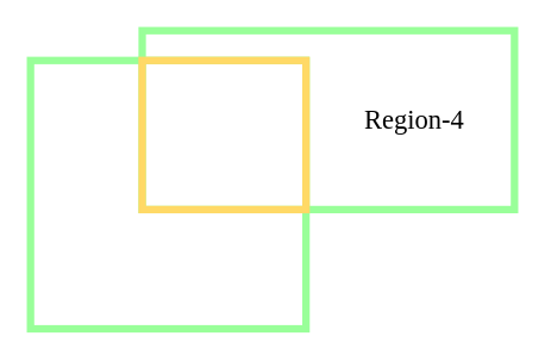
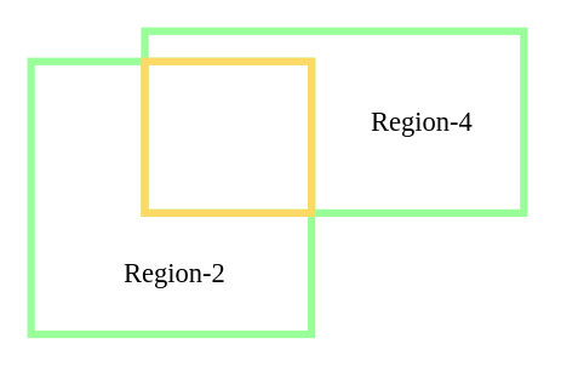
  <mxCell id="0" />
  <mxCell id="1" parent="0" />
  <mxCell id="2" value="" style="rounded=0;whiteSpace=wrap;html=1;fillColor=none;strokeColor=#99FF99;strokeWidth=5;" vertex="1" parent="1"><mxGeometry x="20" y="40" width="185" height="180" as="geometry" /></mxCell>
  <mxCell id="3" value="" style="rounded=0;whiteSpace=wrap;html=1;fillColor=none;strokeColor=#99FF99;strokeWidth=5;" vertex="1" parent="1"><mxGeometry x="95" y="20" width="250" height="120" as="geometry" /></mxCell>
  <mxCell id="4" value="Region-4" style="text;html=1;strokeColor=none;fillColor=none;align=center;verticalAlign=middle;whiteSpace=wrap;rounded=0;fontSize=18;fontFamily=Comic Sans MS;" vertex="1" parent="1"><mxGeometry x="208" y="70" width="140" height="20" as="geometry" /></mxCell>
+ <mxCell id="5" value="Region-2" style="text;html=1;strokeColor=none;fillColor=none;align=center;verticalAlign=middle;whiteSpace=wrap;rounded=0;fontSize=18;fontFamily=Comic Sans MS;" vertex="1" parent="1"><mxGeometry x="45" y="170" width="140" height="20" as="geometry" /></mxCell>
  <mxCell id="6" value="" style="rounded=0;whiteSpace=wrap;html=1;strokeColor=#FFD966;strokeWidth=5;fillColor=none;fontFamily=Comic Sans MS;fontSize=18;" vertex="1" parent="1"><mxGeometry x="95" y="40" width="110" height="100" as="geometry" /></mxCell>
